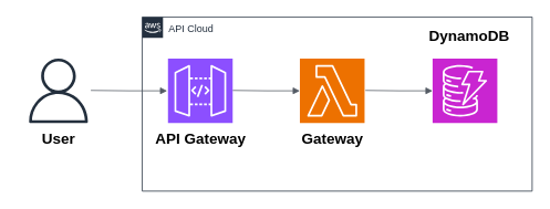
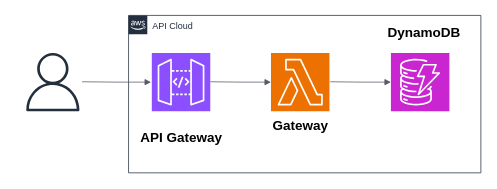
  <mxCell id="0" />
  <mxCell id="1" parent="0" />
  <mxCell id="2" value="API Cloud" style="points=[[0,0],[0.25,0],[0.5,0],[0.75,0],[1,0],[1,0.25],[1,0.5],[1,0.75],[1,1],[0.75,1],[0.5,1],[0.25,1],[0,1],[0,0.75],[0,0.5],[0,0.25]];outlineConnect=0;gradientColor=none;html=1;whiteSpace=wrap;fontSize=12;fontStyle=0;container=1;pointerEvents=0;collapsible=0;recursiveResize=0;shape=mxgraph.aws4.group;grIcon=mxgraph.aws4.group_aws_cloud_alt;strokeColor=#232F3E;fillColor=none;verticalAlign=top;align=left;spacingLeft=30;fontColor=#232F3E;dashed=0;" vertex="1" parent="1"><mxGeometry x="171" y="20" width="470" height="210" as="geometry" /></mxCell>
- <mxCell id="3" value="API Gateway" style="text;strokeColor=none;fillColor=none;html=1;fontSize=18;fontStyle=1;verticalAlign=middle;align=center;" vertex="1" parent="2"><mxGeometry x="20" y="128" width="100" height="40" as="geometry" /></mxCell>
+ <mxCell id="3" value="API Gateway" style="text;strokeColor=none;fillColor=none;html=1;fontSize=18;fontStyle=1;verticalAlign=middle;align=center;" vertex="1" parent="2"><mxGeometry x="20" y="143" width="100" height="40" as="geometry" /></mxCell>
  <mxCell id="4" value="Gateway" style="text;strokeColor=none;fillColor=none;html=1;fontSize=18;fontStyle=1;verticalAlign=middle;align=center;" vertex="1" parent="2"><mxGeometry x="179" y="128" width="100" height="40" as="geometry" /></mxCell>
  <mxCell id="5" value="DynamoDB" style="text;strokeColor=none;fillColor=none;html=1;fontSize=18;fontStyle=1;verticalAlign=middle;align=center;" vertex="1" parent="2"><mxGeometry x="344" y="3" width="100" height="40" as="geometry" /></mxCell>
  <mxCell id="6" value="" style="edgeStyle=orthogonalEdgeStyle;html=1;endArrow=block;elbow=vertical;startArrow=none;endFill=1;strokeColor=#545B64;rounded=0;" edge="1" parent="2"><mxGeometry width="100" relative="1" as="geometry"><mxPoint x="109" y="88.5" as="sourcePoint" /><mxPoint x="190" y="89" as="targetPoint" /></mxGeometry></mxCell>
  <mxCell id="7" value="" style="edgeStyle=orthogonalEdgeStyle;html=1;endArrow=block;elbow=vertical;startArrow=none;endFill=1;strokeColor=#545B64;rounded=0;" edge="1" parent="2"><mxGeometry width="100" relative="1" as="geometry"><mxPoint x="269" y="88.5" as="sourcePoint" /><mxPoint x="350" y="89" as="targetPoint" /></mxGeometry></mxCell>
  <mxCell id="8" value="" style="sketch=0;points=[[0,0,0],[0.25,0,0],[0.5,0,0],[0.75,0,0],[1,0,0],[0,1,0],[0.25,1,0],[0.5,1,0],[0.75,1,0],[1,1,0],[0,0.25,0],[0,0.5,0],[0,0.75,0],[1,0.25,0],[1,0.5,0],[1,0.75,0]];outlineConnect=0;fontColor=#232F3E;fillColor=#8C4FFF;strokeColor=#ffffff;dashed=0;verticalLabelPosition=bottom;verticalAlign=top;align=center;html=1;fontSize=12;fontStyle=0;aspect=fixed;shape=mxgraph.aws4.resourceIcon;resIcon=mxgraph.aws4.api_gateway;" vertex="1" parent="2"><mxGeometry x="31" y="50" width="78" height="78" as="geometry" /></mxCell>
  <mxCell id="9" value="" style="sketch=0;points=[[0,0,0],[0.25,0,0],[0.5,0,0],[0.75,0,0],[1,0,0],[0,1,0],[0.25,1,0],[0.5,1,0],[0.75,1,0],[1,1,0],[0,0.25,0],[0,0.5,0],[0,0.75,0],[1,0.25,0],[1,0.5,0],[1,0.75,0]];outlineConnect=0;fontColor=#232F3E;fillColor=#C925D1;strokeColor=#ffffff;dashed=0;verticalLabelPosition=bottom;verticalAlign=top;align=center;html=1;fontSize=12;fontStyle=0;aspect=fixed;shape=mxgraph.aws4.resourceIcon;resIcon=mxgraph.aws4.dynamodb;" vertex="1" parent="2"><mxGeometry x="350" y="50" width="78" height="78" as="geometry" /></mxCell>
  <mxCell id="10" value="" style="sketch=0;points=[[0,0,0],[0.25,0,0],[0.5,0,0],[0.75,0,0],[1,0,0],[0,1,0],[0.25,1,0],[0.5,1,0],[0.75,1,0],[1,1,0],[0,0.25,0],[0,0.5,0],[0,0.75,0],[1,0.25,0],[1,0.5,0],[1,0.75,0]];outlineConnect=0;fontColor=#232F3E;fillColor=#ED7100;strokeColor=#ffffff;dashed=0;verticalLabelPosition=bottom;verticalAlign=top;align=center;html=1;fontSize=12;fontStyle=0;aspect=fixed;shape=mxgraph.aws4.resourceIcon;resIcon=mxgraph.aws4.lambda;" vertex="1" parent="2"><mxGeometry x="190" y="50" width="78" height="78" as="geometry" /></mxCell>
  <mxCell id="11" value="" style="sketch=0;outlineConnect=0;fontColor=#232F3E;gradientColor=none;fillColor=#232F3D;strokeColor=none;dashed=0;verticalLabelPosition=bottom;verticalAlign=top;align=center;html=1;fontSize=12;fontStyle=0;aspect=fixed;pointerEvents=1;shape=mxgraph.aws4.user;" vertex="1" parent="1"><mxGeometry x="31" y="70" width="78" height="78" as="geometry" /></mxCell>
- <mxCell id="12" value="User" style="text;strokeColor=none;fillColor=none;html=1;fontSize=18;fontStyle=1;verticalAlign=middle;align=center;" vertex="1" parent="1"><mxGeometry x="20" y="148" width="100" height="40" as="geometry" /></mxCell>
  <mxCell id="13" value="" style="edgeStyle=orthogonalEdgeStyle;html=1;endArrow=block;elbow=vertical;startArrow=none;endFill=1;strokeColor=#545B64;rounded=0;" edge="1" parent="1"><mxGeometry width="100" relative="1" as="geometry"><mxPoint x="109" y="108.5" as="sourcePoint" /><mxPoint x="201" y="109" as="targetPoint" /></mxGeometry></mxCell>
